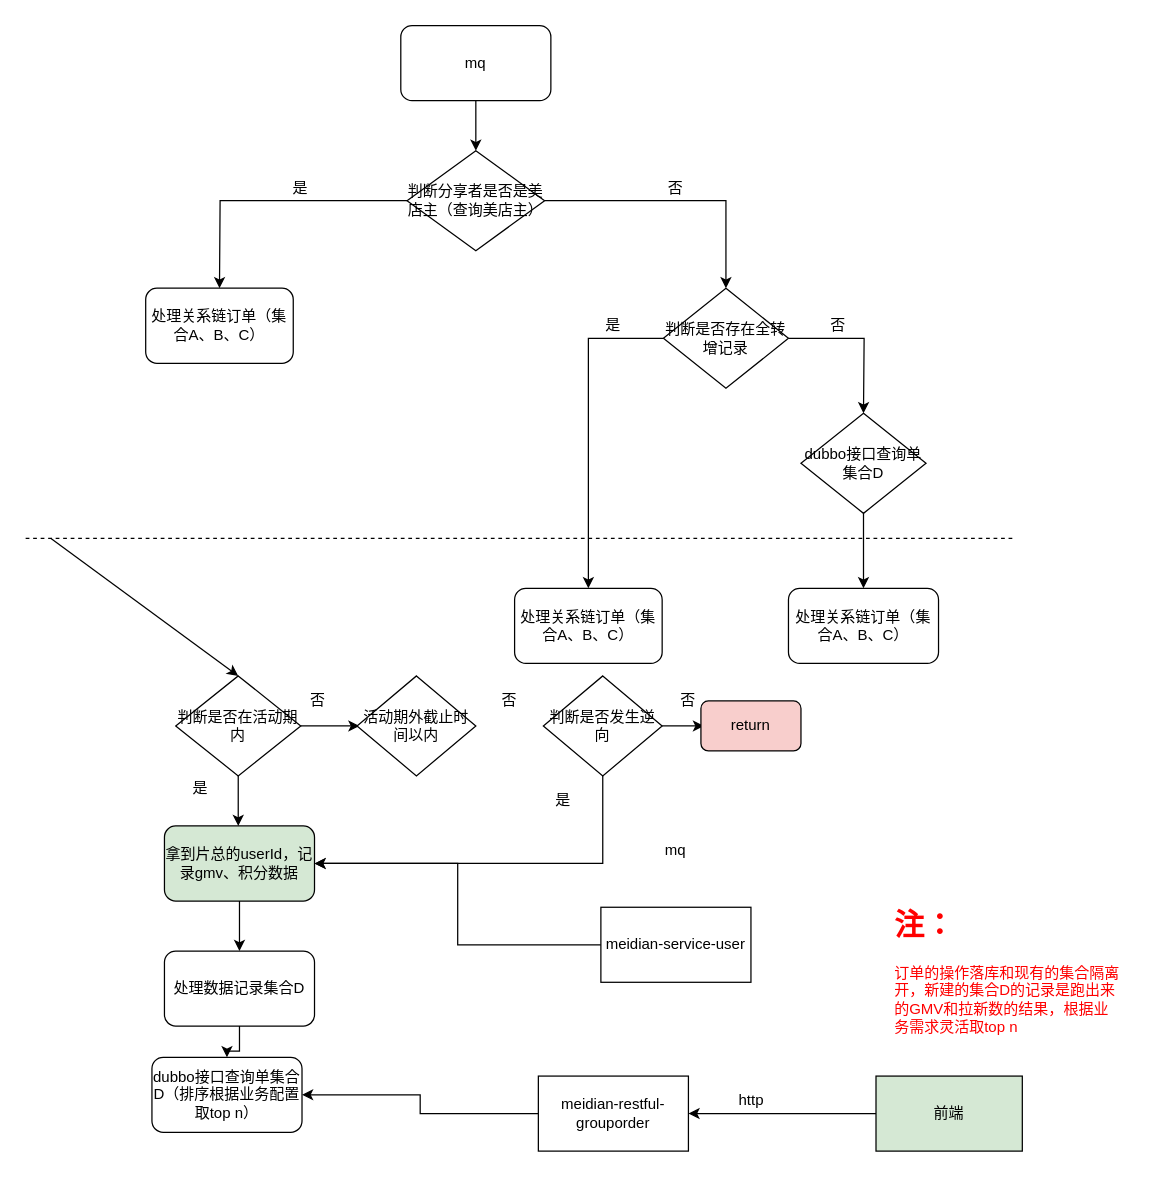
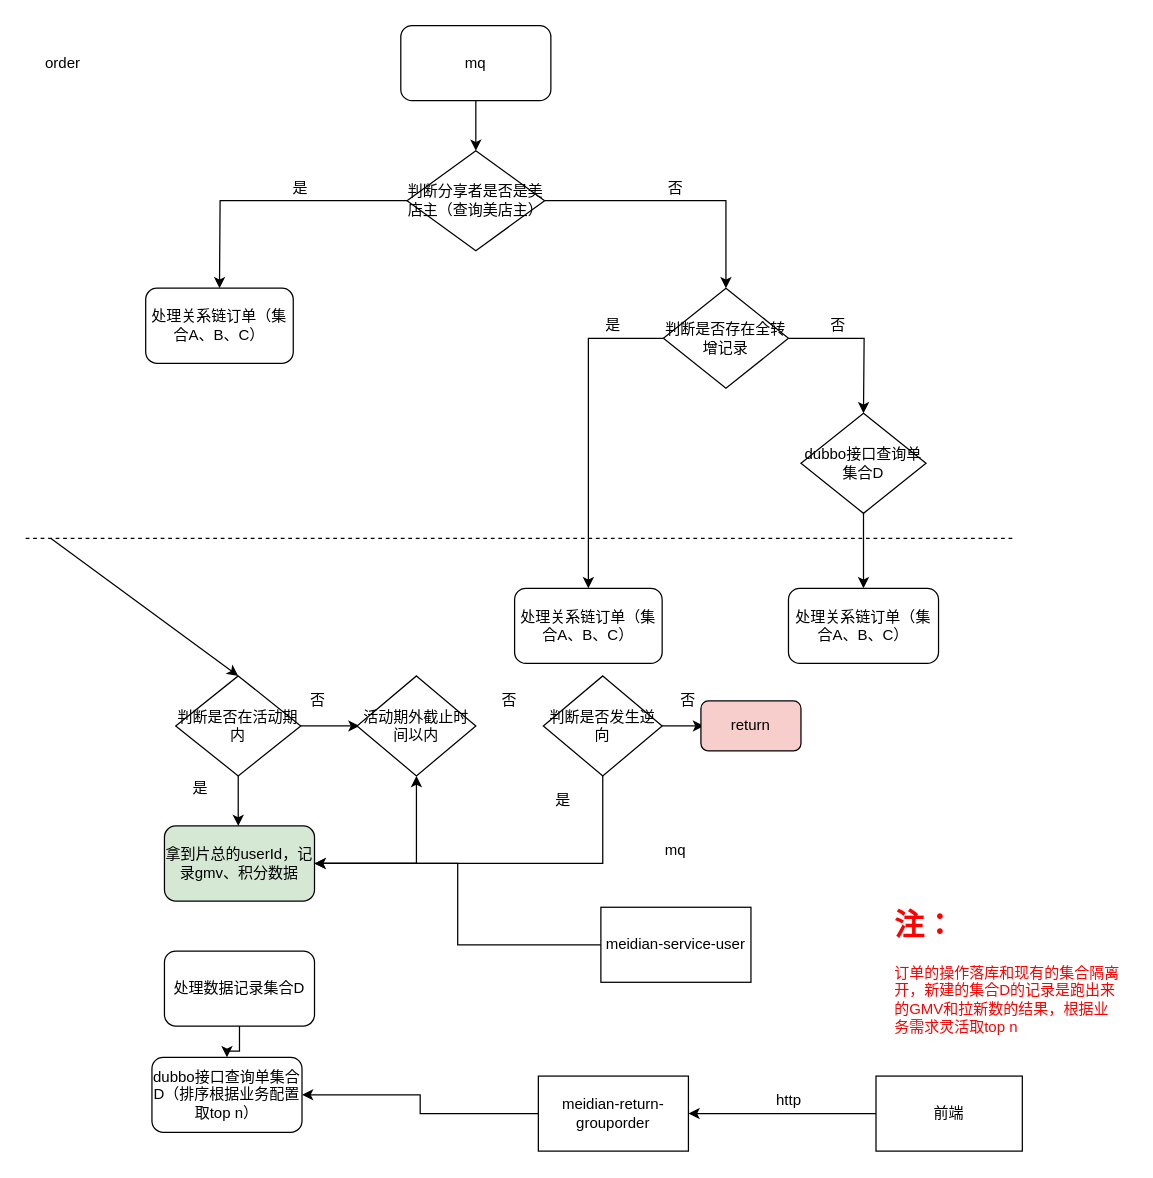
  <mxCell id="0" />
  <mxCell id="1" parent="0" />
  <mxCell id="2" value="" style="edgeStyle=orthogonalEdgeStyle;rounded=0;orthogonalLoop=1;jettySize=auto;html=1;" edge="1" parent="1" source="3"><mxGeometry relative="1" as="geometry"><mxPoint x="380" y="120" as="targetPoint" /></mxGeometry></mxCell>
  <mxCell id="3" value="mq" style="rounded=1;whiteSpace=wrap;html=1;" vertex="1" parent="1"><mxGeometry x="320" y="20" width="120" height="60" as="geometry" /></mxCell>
  <mxCell id="4" value="" style="edgeStyle=orthogonalEdgeStyle;rounded=0;orthogonalLoop=1;jettySize=auto;html=1;" edge="1" parent="1" source="6"><mxGeometry relative="1" as="geometry"><mxPoint x="175" y="230" as="targetPoint" /></mxGeometry></mxCell>
  <mxCell id="5" style="edgeStyle=orthogonalEdgeStyle;rounded=0;orthogonalLoop=1;jettySize=auto;html=1;" edge="1" parent="1" source="6"><mxGeometry relative="1" as="geometry"><mxPoint x="580" y="230" as="targetPoint" /><Array as="points"><mxPoint x="580" y="160" /><mxPoint x="580" y="230" /></Array></mxGeometry></mxCell>
  <mxCell id="6" value="判断分享者是否是美店主（查询美店主）" style="rhombus;whiteSpace=wrap;html=1;" vertex="1" parent="1"><mxGeometry x="325" y="120" width="110" height="80" as="geometry" /></mxCell>
  <mxCell id="7" value="处理关系链订单（集合A、B、C）" style="rounded=1;whiteSpace=wrap;html=1;" vertex="1" parent="1"><mxGeometry x="116" y="230" width="118" height="60" as="geometry" /></mxCell>
  <mxCell id="8" value="是" style="text;html=1;strokeColor=none;fillColor=none;align=center;verticalAlign=middle;whiteSpace=wrap;rounded=0;" vertex="1" parent="1"><mxGeometry x="220" y="140" width="40" height="20" as="geometry" /></mxCell>
  <mxCell id="9" value="否" style="text;html=1;strokeColor=none;fillColor=none;align=center;verticalAlign=middle;whiteSpace=wrap;rounded=0;" vertex="1" parent="1"><mxGeometry x="520" y="140" width="40" height="20" as="geometry" /></mxCell>
  <mxCell id="10" style="edgeStyle=orthogonalEdgeStyle;rounded=0;orthogonalLoop=1;jettySize=auto;html=1;entryX=0.5;entryY=0;entryDx=0;entryDy=0;" edge="1" parent="1" source="12" target="16"><mxGeometry relative="1" as="geometry"><mxPoint x="468" y="330" as="targetPoint" /></mxGeometry></mxCell>
  <mxCell id="11" style="edgeStyle=orthogonalEdgeStyle;rounded=0;orthogonalLoop=1;jettySize=auto;html=1;" edge="1" parent="1" source="12"><mxGeometry relative="1" as="geometry"><mxPoint x="690" y="330" as="targetPoint" /></mxGeometry></mxCell>
  <mxCell id="12" value="判断是否存在全转增记录" style="rhombus;whiteSpace=wrap;html=1;" vertex="1" parent="1"><mxGeometry x="530" y="230" width="100" height="80" as="geometry" /></mxCell>
  <mxCell id="13" value="" style="edgeStyle=orthogonalEdgeStyle;rounded=0;orthogonalLoop=1;jettySize=auto;html=1;" edge="1" parent="1" source="14"><mxGeometry relative="1" as="geometry"><mxPoint x="690" y="470" as="targetPoint" /></mxGeometry></mxCell>
  <mxCell id="14" value="dubbo接口查询单集合D" style="rhombus;whiteSpace=wrap;html=1;" vertex="1" parent="1"><mxGeometry x="640" y="330" width="100" height="80" as="geometry" /></mxCell>
  <mxCell id="15" value="是" style="text;html=1;strokeColor=none;fillColor=none;align=center;verticalAlign=middle;whiteSpace=wrap;rounded=0;" vertex="1" parent="1"><mxGeometry x="470" y="250" width="40" height="20" as="geometry" /></mxCell>
  <mxCell id="16" value="处理关系链订单（集合A、B、C）" style="rounded=1;whiteSpace=wrap;html=1;" vertex="1" parent="1"><mxGeometry x="411" y="470" width="118" height="60" as="geometry" /></mxCell>
  <mxCell id="17" value="否" style="text;html=1;strokeColor=none;fillColor=none;align=center;verticalAlign=middle;whiteSpace=wrap;rounded=0;" vertex="1" parent="1"><mxGeometry x="650" y="250" width="40" height="20" as="geometry" /></mxCell>
  <mxCell id="18" value="处理关系链订单（集合A、B、C）" style="rounded=1;whiteSpace=wrap;html=1;" vertex="1" parent="1"><mxGeometry x="630" y="470" width="120" height="60" as="geometry" /></mxCell>
  <mxCell id="19" value="" style="endArrow=none;dashed=1;html=1;" edge="1" parent="1"><mxGeometry width="50" height="50" relative="1" as="geometry"><mxPoint x="20" y="430" as="sourcePoint" /><mxPoint x="810" y="430" as="targetPoint" /></mxGeometry></mxCell>
+ <mxCell id="20" value="order" style="text;html=1;strokeColor=none;fillColor=none;align=center;verticalAlign=middle;whiteSpace=wrap;rounded=0;" vertex="1" parent="1"><mxGeometry x="30" y="40" width="40" height="20" as="geometry" /></mxCell>
  <mxCell id="21" value="" style="endArrow=classic;html=1;" edge="1" parent="1"><mxGeometry width="50" height="50" relative="1" as="geometry"><mxPoint x="40" y="430" as="sourcePoint" /><mxPoint x="190" y="540" as="targetPoint" /></mxGeometry></mxCell>
  <mxCell id="22" style="edgeStyle=orthogonalEdgeStyle;rounded=0;orthogonalLoop=1;jettySize=auto;html=1;entryX=0;entryY=0.5;entryDx=0;entryDy=0;" edge="1" parent="1" source="24"><mxGeometry relative="1" as="geometry"><mxPoint x="287" y="580" as="targetPoint" /></mxGeometry></mxCell>
  <mxCell id="23" value="" style="edgeStyle=orthogonalEdgeStyle;rounded=0;orthogonalLoop=1;jettySize=auto;html=1;" edge="1" parent="1" source="24"><mxGeometry relative="1" as="geometry"><mxPoint x="190" y="660" as="targetPoint" /></mxGeometry></mxCell>
  <mxCell id="24" value="判断是否在活动期内" style="rhombus;whiteSpace=wrap;html=1;" vertex="1" parent="1"><mxGeometry x="140" y="540" width="100" height="80" as="geometry" /></mxCell>
  <mxCell id="25" value="否" style="text;html=1;strokeColor=none;fillColor=none;align=center;verticalAlign=middle;whiteSpace=wrap;rounded=0;" vertex="1" parent="1"><mxGeometry x="234" y="550" width="40" height="20" as="geometry" /></mxCell>
- <mxCell id="26" style="edgeStyle=orthogonalEdgeStyle;rounded=0;orthogonalLoop=1;jettySize=auto;html=1;entryX=0.5;entryY=0;entryDx=0;entryDy=0;" edge="1" parent="1" source="27" target="30"><mxGeometry relative="1" as="geometry"><mxPoint x="191" y="750" as="targetPoint" /></mxGeometry></mxCell>
+ <mxCell id="26" style="edgeStyle=orthogonalEdgeStyle;rounded=0;orthogonalLoop=1;jettySize=auto;html=1;" edge="1" parent="1" source="27" target="41"><mxGeometry relative="1" as="geometry"><mxPoint x="191" y="750" as="targetPoint" /></mxGeometry></mxCell>
  <mxCell id="27" value="拿到片总的userId，记录gmv、积分数据" style="rounded=1;whiteSpace=wrap;html=1;fillColor=#d5e8d4;" vertex="1" parent="1"><mxGeometry x="131" y="660" width="120" height="60" as="geometry" /></mxCell>
  <mxCell id="28" value="是" style="text;html=1;strokeColor=none;fillColor=none;align=center;verticalAlign=middle;whiteSpace=wrap;rounded=0;" vertex="1" parent="1"><mxGeometry x="140" y="620" width="40" height="20" as="geometry" /></mxCell>
  <mxCell id="29" value="" style="edgeStyle=orthogonalEdgeStyle;rounded=0;orthogonalLoop=1;jettySize=auto;html=1;" edge="1" parent="1" source="30" target="31"><mxGeometry relative="1" as="geometry" /></mxCell>
  <mxCell id="30" value="处理数据记录集合D" style="rounded=1;whiteSpace=wrap;html=1;" vertex="1" parent="1"><mxGeometry x="131" y="760" width="120" height="60" as="geometry" /></mxCell>
  <mxCell id="31" value="dubbo接口查询单集合D（排序根据业务配置取top n）" style="rounded=1;whiteSpace=wrap;html=1;" vertex="1" parent="1"><mxGeometry x="121" y="845" width="120" height="60" as="geometry" /></mxCell>
  <mxCell id="32" style="edgeStyle=orthogonalEdgeStyle;rounded=0;orthogonalLoop=1;jettySize=auto;html=1;entryX=1;entryY=0.5;entryDx=0;entryDy=0;" edge="1" parent="1" source="33" target="27"><mxGeometry relative="1" as="geometry" /></mxCell>
  <mxCell id="33" value="meidian-service-user" style="rounded=0;whiteSpace=wrap;html=1;" vertex="1" parent="1"><mxGeometry x="480" y="725" width="120" height="60" as="geometry" /></mxCell>
  <mxCell id="34" value="mq" style="text;html=1;strokeColor=none;fillColor=none;align=center;verticalAlign=middle;whiteSpace=wrap;rounded=0;" vertex="1" parent="1"><mxGeometry x="520" y="670" width="40" height="20" as="geometry" /></mxCell>
  <mxCell id="35" value="&lt;h1&gt;&lt;font color=&quot;#ff0000&quot;&gt;注：&lt;/font&gt;&lt;/h1&gt;&lt;div&gt;&lt;font color=&quot;#ff0000&quot;&gt;订单的操作落库和现有的集合隔离开，新建的集合D的记录是跑出来的GMV和拉新数的结果，根据业务需求灵活取top n&lt;/font&gt;&lt;/div&gt;" style="text;html=1;strokeColor=none;fillColor=none;spacing=5;spacingTop=-20;whiteSpace=wrap;overflow=hidden;rounded=0;" vertex="1" parent="1"><mxGeometry x="710" y="720" width="190" height="120" as="geometry" /></mxCell>
  <mxCell id="36" style="edgeStyle=orthogonalEdgeStyle;rounded=0;orthogonalLoop=1;jettySize=auto;html=1;entryX=1;entryY=0.5;entryDx=0;entryDy=0;" edge="1" parent="1" source="37" target="31"><mxGeometry relative="1" as="geometry" /></mxCell>
- <mxCell id="37" value="meidian-restful-grouporder" style="rounded=0;whiteSpace=wrap;html=1;" vertex="1" parent="1"><mxGeometry x="430" y="860" width="120" height="60" as="geometry" /></mxCell>
+ <mxCell id="37" value="meidian-return-grouporder" style="rounded=0;whiteSpace=wrap;html=1;" vertex="1" parent="1"><mxGeometry x="430" y="860" width="120" height="60" as="geometry" /></mxCell>
  <mxCell id="38" style="edgeStyle=orthogonalEdgeStyle;rounded=0;orthogonalLoop=1;jettySize=auto;html=1;entryX=1;entryY=0.5;entryDx=0;entryDy=0;" edge="1" parent="1" source="39" target="37"><mxGeometry relative="1" as="geometry" /></mxCell>
- <mxCell id="39" value="前端" style="rounded=0;whiteSpace=wrap;html=1;fillColor=#d5e8d4;" vertex="1" parent="1"><mxGeometry x="700" y="860" width="117" height="60" as="geometry" /></mxCell>
- <mxCell id="40" value="http" style="text;html=1;align=center;verticalAlign=middle;resizable=0;points=[];;autosize=1;" vertex="1" parent="1"><mxGeometry x="580" y="870" width="40" height="20" as="geometry" /></mxCell>
+ <mxCell id="39" value="前端" style="rounded=0;whiteSpace=wrap;html=1;" vertex="1" parent="1"><mxGeometry x="700" y="860" width="117" height="60" as="geometry" /></mxCell>
+ <mxCell id="40" value="http" style="text;html=1;align=center;verticalAlign=middle;resizable=0;points=[];;autosize=1;" vertex="1" parent="1"><mxGeometry x="610" y="870" width="40" height="20" as="geometry" /></mxCell>
  <mxCell id="41" value="活动期外截止时间以内" style="rhombus;whiteSpace=wrap;html=1;" vertex="1" parent="1"><mxGeometry x="285" y="540" width="95" height="80" as="geometry" /></mxCell>
  <mxCell id="42" style="edgeStyle=orthogonalEdgeStyle;rounded=0;orthogonalLoop=1;jettySize=auto;html=1;entryX=1;entryY=0.5;entryDx=0;entryDy=0;" edge="1" parent="1" source="44" target="27"><mxGeometry relative="1" as="geometry"><Array as="points"><mxPoint x="482" y="690" /></Array></mxGeometry></mxCell>
  <mxCell id="43" value="" style="edgeStyle=orthogonalEdgeStyle;rounded=0;orthogonalLoop=1;jettySize=auto;html=1;" edge="1" parent="1" source="44"><mxGeometry relative="1" as="geometry"><mxPoint x="562.5" y="580" as="targetPoint" /></mxGeometry></mxCell>
  <mxCell id="44" value="判断是否发生逆向" style="rhombus;whiteSpace=wrap;html=1;" vertex="1" parent="1"><mxGeometry x="434" y="540" width="95" height="80" as="geometry" /></mxCell>
  <mxCell id="45" value="是" style="text;html=1;strokeColor=none;fillColor=none;align=center;verticalAlign=middle;whiteSpace=wrap;rounded=0;" vertex="1" parent="1"><mxGeometry x="430" y="630" width="40" height="20" as="geometry" /></mxCell>
  <mxCell id="46" value="return" style="rounded=1;whiteSpace=wrap;html=1;fillColor=#f8cecc;" vertex="1" parent="1"><mxGeometry x="560" y="560" width="80" height="40" as="geometry" /></mxCell>
  <mxCell id="47" value="否" style="text;html=1;strokeColor=none;fillColor=none;align=center;verticalAlign=middle;whiteSpace=wrap;rounded=0;" vertex="1" parent="1"><mxGeometry x="530" y="550" width="40" height="20" as="geometry" /></mxCell>
  <mxCell id="48" value="否" style="text;html=1;strokeColor=none;fillColor=none;align=center;verticalAlign=middle;whiteSpace=wrap;rounded=0;" vertex="1" parent="1"><mxGeometry x="387" y="550" width="40" height="20" as="geometry" /></mxCell>
